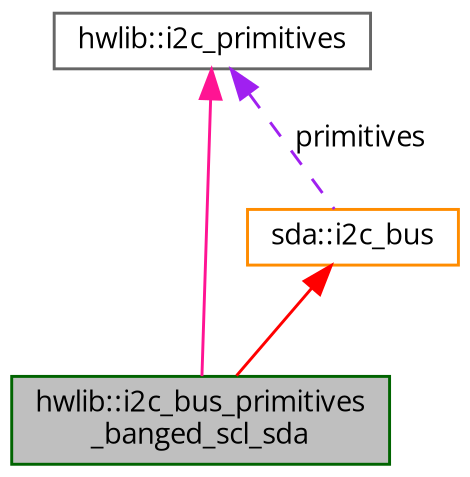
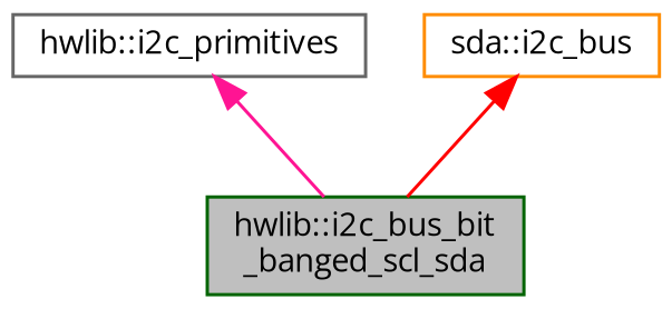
  digraph {
    fontname="Open Sans"
    node [fillcolor=white fontname="Open Sans" fontsize=10 shape=record style=filled]
    edge [dir=back fontname="Open Sans" fontsize=10 labelfontname=Helvetica labelfontsize=10 style=solid]
-   n1 [color=darkgreen fillcolor=grey75 fontcolor=black height=0.2 label="hwlib::i2c_bus_primitives\l_banged_scl_sda" width=0.4]
+   n1 [color=darkgreen fillcolor=grey75 fontcolor=black height=0.2 label="hwlib::i2c_bus_bit\l_banged_scl_sda" width=0.4]
    n2 [color=gray40 height=0.2 label="hwlib::i2c_primitives" width=0.4]
    n3 [color=darkorange height=0.2 label="sda::i2c_bus" width=0.4]
    n2 -> n1 [color=deeppink]
-   n2 -> n3 [color=purple label=" primitives" style=dashed]
    n3 -> n1 [color=red]
  }
